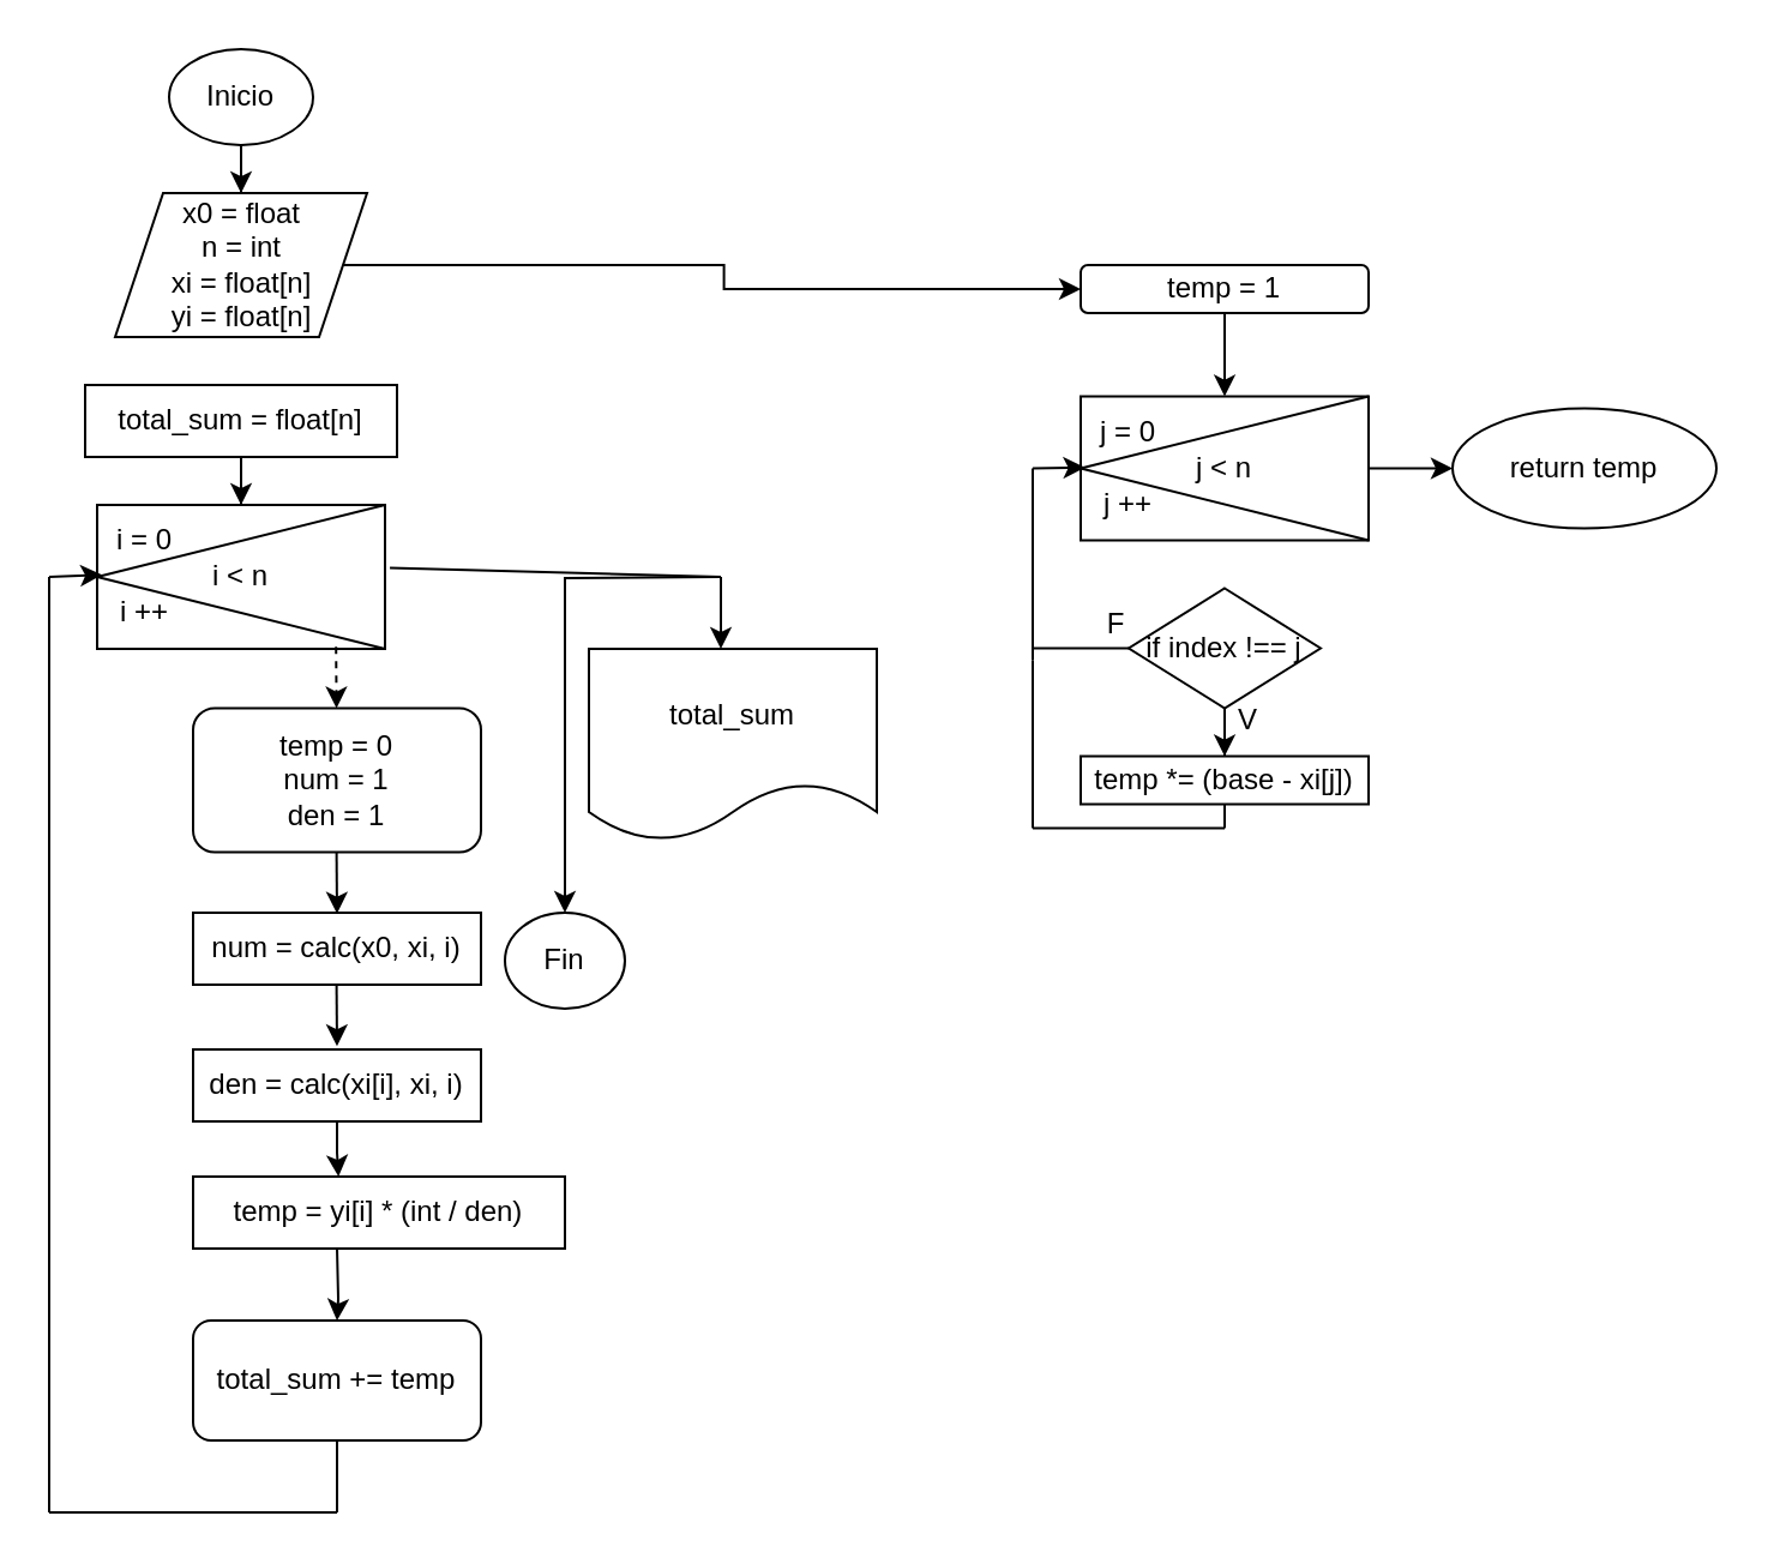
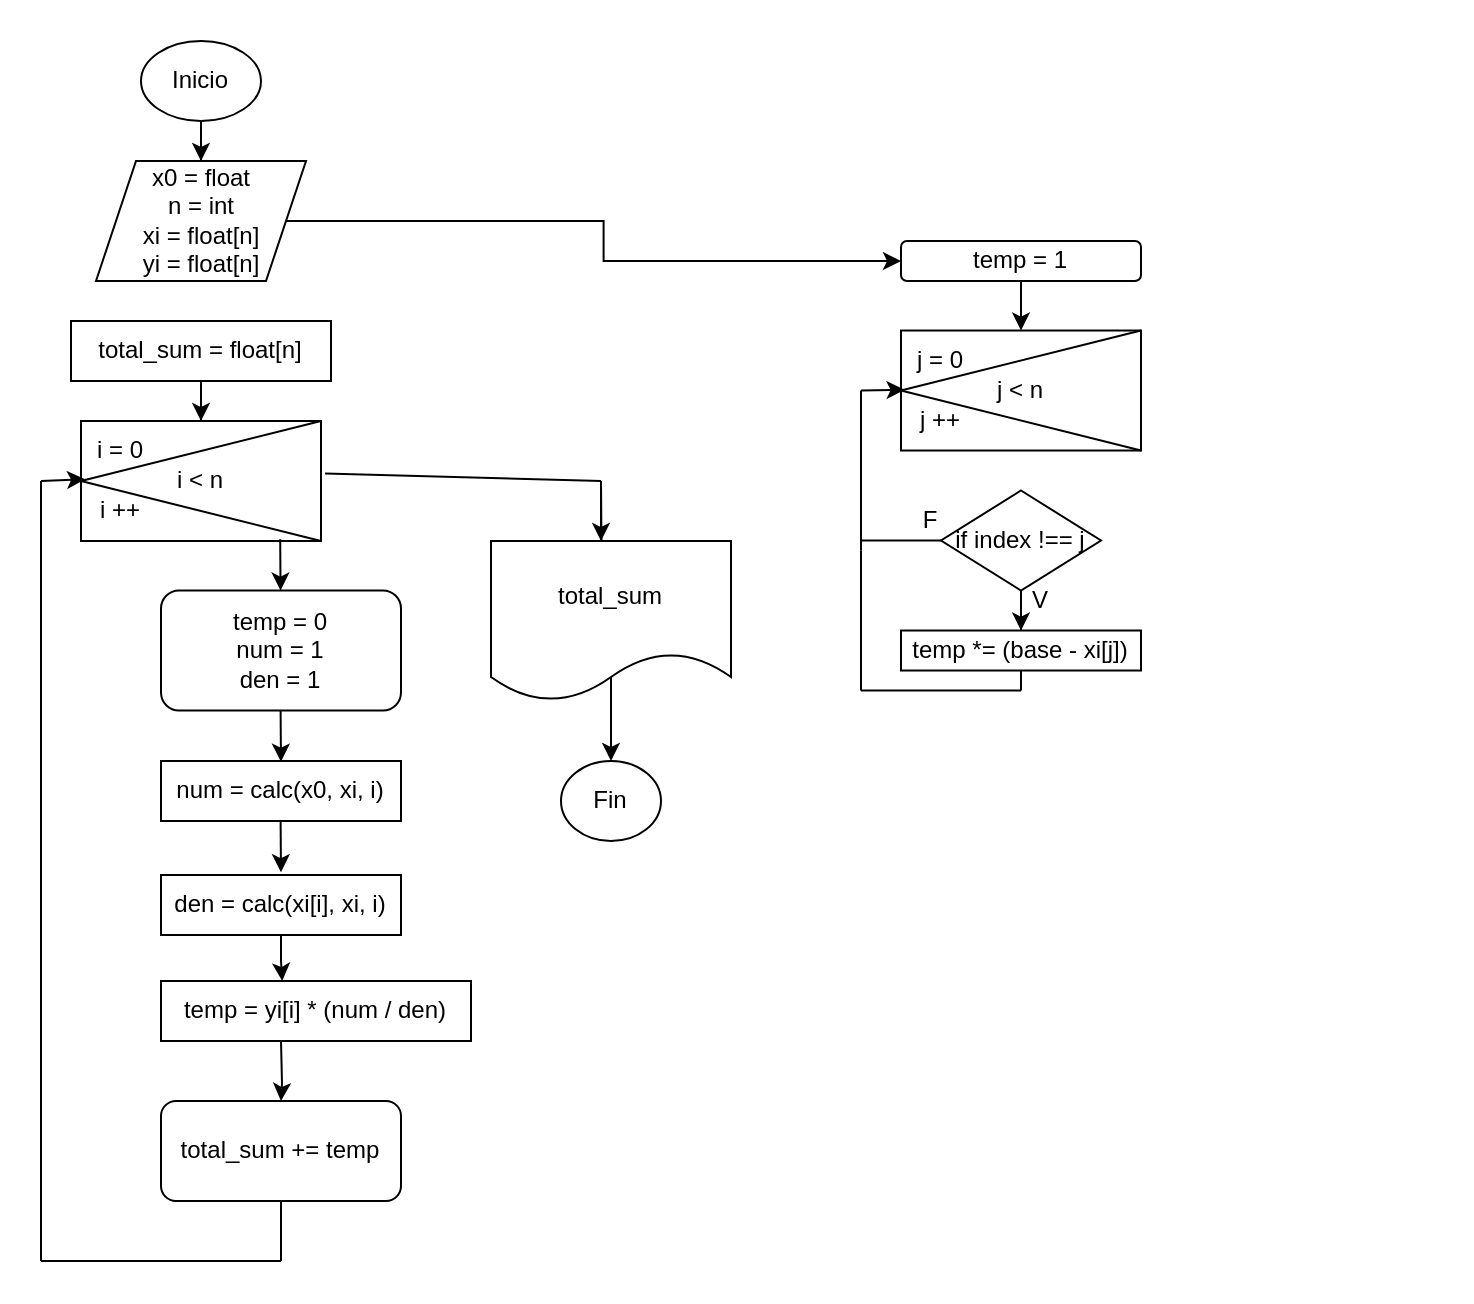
  <mxCell id="0" />
  <mxCell id="1" parent="0" />
  <mxCell id="2" value="" style="edgeStyle=orthogonalEdgeStyle;rounded=0;orthogonalLoop=1;jettySize=auto;html=1;" parent="1" source="3" target="6" edge="1"><mxGeometry relative="1" as="geometry" /></mxCell>
  <mxCell id="3" value="Inicio" style="ellipse;whiteSpace=wrap;html=1;" parent="1" vertex="1"><mxGeometry x="70" y="20" width="60" height="40" as="geometry" /></mxCell>
- <mxCell id="4" value="Fin" style="ellipse;whiteSpace=wrap;html=1;" parent="1" vertex="1"><mxGeometry x="210" y="380" width="50" height="40" as="geometry" /></mxCell>
+ <mxCell id="4" value="Fin" style="ellipse;whiteSpace=wrap;html=1;" parent="1" vertex="1"><mxGeometry x="280" y="380" width="50" height="40" as="geometry" /></mxCell>
  <mxCell id="5" value="" style="edgeStyle=orthogonalEdgeStyle;rounded=0;orthogonalLoop=1;jettySize=auto;html=1;" parent="1" source="6" target="33" edge="1"><mxGeometry relative="1" as="geometry" /></mxCell>
  <mxCell id="6" value="x0 = float&lt;br&gt;n = int&lt;br&gt;xi = float[n]&lt;br&gt;yi = float[n]" style="shape=parallelogram;perimeter=parallelogramPerimeter;whiteSpace=wrap;html=1;fixedSize=1;" parent="1" vertex="1"><mxGeometry x="47.5" y="80" width="105" height="60" as="geometry" /></mxCell>
  <mxCell id="7" value="" style="edgeStyle=orthogonalEdgeStyle;rounded=0;orthogonalLoop=1;jettySize=auto;html=1;" parent="1" source="8" target="9" edge="1"><mxGeometry relative="1" as="geometry" /></mxCell>
  <mxCell id="8" value="total_sum = float[n]" style="rounded=0;whiteSpace=wrap;html=1;" parent="1" vertex="1"><mxGeometry x="35" y="160" width="130" height="30" as="geometry" /></mxCell>
  <mxCell id="9" value="i &amp;lt; n" style="whiteSpace=wrap;html=1;rounded=0;" parent="1" vertex="1"><mxGeometry x="40" y="210" width="120" height="60" as="geometry" /></mxCell>
  <mxCell id="10" value="" style="endArrow=none;html=1;rounded=0;entryX=1;entryY=0;entryDx=0;entryDy=0;exitX=0;exitY=0.5;exitDx=0;exitDy=0;" parent="1" source="9" target="9" edge="1"><mxGeometry width="50" height="50" relative="1" as="geometry"><mxPoint x="110" y="280" as="sourcePoint" /><mxPoint x="160" y="230" as="targetPoint" /></mxGeometry></mxCell>
  <mxCell id="11" value="" style="endArrow=none;html=1;rounded=0;exitX=1;exitY=1;exitDx=0;exitDy=0;entryX=0;entryY=0.5;entryDx=0;entryDy=0;" parent="1" source="9" target="9" edge="1"><mxGeometry width="50" height="50" relative="1" as="geometry"><mxPoint x="40" y="290" as="sourcePoint" /><mxPoint x="40" y="240" as="targetPoint" /></mxGeometry></mxCell>
  <mxCell id="12" value="i = 0" style="text;html=1;strokeColor=none;fillColor=none;align=center;verticalAlign=middle;whiteSpace=wrap;rounded=0;" parent="1" vertex="1"><mxGeometry x="35" y="210" width="50" height="30" as="geometry" /></mxCell>
  <mxCell id="13" value="i ++" style="text;html=1;strokeColor=none;fillColor=none;align=center;verticalAlign=middle;whiteSpace=wrap;rounded=0;" parent="1" vertex="1"><mxGeometry x="35" y="240" width="50" height="30" as="geometry" /></mxCell>
  <mxCell id="14" value="temp = 0&lt;br&gt;num = 1&lt;br&gt;den = 1" style="rounded=1;whiteSpace=wrap;html=1;" parent="1" vertex="1"><mxGeometry x="80" y="294.76" width="120" height="60" as="geometry" /></mxCell>
  <mxCell id="15" value="j &amp;lt; n" style="whiteSpace=wrap;html=1;rounded=0;" parent="1" vertex="1"><mxGeometry x="450" y="164.76" width="120" height="60" as="geometry" /></mxCell>
  <mxCell id="16" value="" style="endArrow=none;html=1;rounded=0;entryX=1;entryY=0;entryDx=0;entryDy=0;exitX=0;exitY=0.5;exitDx=0;exitDy=0;" parent="1" source="15" target="15" edge="1"><mxGeometry width="50" height="50" relative="1" as="geometry"><mxPoint x="520" y="234.76" as="sourcePoint" /><mxPoint x="570" y="184.76" as="targetPoint" /></mxGeometry></mxCell>
  <mxCell id="17" value="" style="endArrow=none;html=1;rounded=0;exitX=1;exitY=1;exitDx=0;exitDy=0;entryX=0;entryY=0.5;entryDx=0;entryDy=0;" parent="1" source="15" target="15" edge="1"><mxGeometry width="50" height="50" relative="1" as="geometry"><mxPoint x="450" y="244.76" as="sourcePoint" /><mxPoint x="450" y="194.76" as="targetPoint" /></mxGeometry></mxCell>
  <mxCell id="18" value="j = 0" style="text;html=1;strokeColor=none;fillColor=none;align=center;verticalAlign=middle;whiteSpace=wrap;rounded=0;" parent="1" vertex="1"><mxGeometry x="445" y="164.76" width="50" height="30" as="geometry" /></mxCell>
  <mxCell id="19" value="j ++" style="text;html=1;strokeColor=none;fillColor=none;align=center;verticalAlign=middle;whiteSpace=wrap;rounded=0;" parent="1" vertex="1"><mxGeometry x="445" y="194.76" width="50" height="30" as="geometry" /></mxCell>
  <mxCell id="20" value="" style="edgeStyle=orthogonalEdgeStyle;rounded=0;orthogonalLoop=1;jettySize=auto;html=1;" parent="1" source="21" target="27" edge="1"><mxGeometry relative="1" as="geometry" /></mxCell>
  <mxCell id="21" value="if index !== j" style="rhombus;whiteSpace=wrap;html=1;" parent="1" vertex="1"><mxGeometry x="470" y="244.76" width="80" height="50" as="geometry" /></mxCell>
  <mxCell id="22" value="" style="endArrow=none;html=1;rounded=0;exitX=0;exitY=0.5;exitDx=0;exitDy=0;" parent="1" source="21" edge="1"><mxGeometry width="50" height="50" relative="1" as="geometry"><mxPoint x="580" y="304.76" as="sourcePoint" /><mxPoint x="430" y="269.76" as="targetPoint" /></mxGeometry></mxCell>
  <mxCell id="23" value="" style="endArrow=none;html=1;rounded=0;" parent="1" edge="1"><mxGeometry width="50" height="50" relative="1" as="geometry"><mxPoint x="430" y="274.76" as="sourcePoint" /><mxPoint x="430" y="194.76" as="targetPoint" /></mxGeometry></mxCell>
  <mxCell id="24" value="" style="endArrow=classic;html=1;rounded=0;entryX=0.136;entryY=-0.013;entryDx=0;entryDy=0;entryPerimeter=0;" parent="1" target="19" edge="1"><mxGeometry width="50" height="50" relative="1" as="geometry"><mxPoint x="430" y="194.76" as="sourcePoint" /><mxPoint x="480" y="144.76" as="targetPoint" /></mxGeometry></mxCell>
  <mxCell id="25" value="F" style="text;html=1;strokeColor=none;fillColor=none;align=center;verticalAlign=middle;whiteSpace=wrap;rounded=0;" parent="1" vertex="1"><mxGeometry x="435" y="244.76" width="60" height="30" as="geometry" /></mxCell>
  <mxCell id="26" value="V" style="text;html=1;strokeColor=none;fillColor=none;align=center;verticalAlign=middle;whiteSpace=wrap;rounded=0;" parent="1" vertex="1"><mxGeometry x="490" y="284.76" width="60" height="30" as="geometry" /></mxCell>
  <mxCell id="27" value="temp *= (base - xi[j])" style="whiteSpace=wrap;html=1;" parent="1" vertex="1"><mxGeometry x="450" y="314.76" width="120" height="20" as="geometry" /></mxCell>
  <mxCell id="28" value="" style="endArrow=none;html=1;rounded=0;exitX=0.5;exitY=1;exitDx=0;exitDy=0;" parent="1" source="27" edge="1"><mxGeometry width="50" height="50" relative="1" as="geometry"><mxPoint x="580" y="304.76" as="sourcePoint" /><mxPoint x="510" y="344.76" as="targetPoint" /></mxGeometry></mxCell>
  <mxCell id="29" value="" style="endArrow=none;html=1;rounded=0;" parent="1" edge="1"><mxGeometry width="50" height="50" relative="1" as="geometry"><mxPoint x="430" y="344.76" as="sourcePoint" /><mxPoint x="510" y="344.76" as="targetPoint" /></mxGeometry></mxCell>
  <mxCell id="30" value="" style="endArrow=none;html=1;rounded=0;" parent="1" edge="1"><mxGeometry width="50" height="50" relative="1" as="geometry"><mxPoint x="430" y="344.76" as="sourcePoint" /><mxPoint x="430" y="274.76" as="targetPoint" /></mxGeometry></mxCell>
- <mxCell id="31" value="" style="endArrow=classic;html=1;rounded=0;exitX=1;exitY=0.5;exitDx=0;exitDy=0;entryX=0;entryY=0.5;entryDx=0;entryDy=0;" parent="1" source="15" target="32" edge="1"><mxGeometry width="50" height="50" relative="1" as="geometry"><mxPoint x="605" y="194.93" as="sourcePoint" /><mxPoint x="605" y="168.93" as="targetPoint" /></mxGeometry></mxCell>
- <mxCell id="32" value="return temp" style="ellipse;whiteSpace=wrap;html=1;" parent="1" vertex="1"><mxGeometry x="605" y="169.76" width="110" height="50" as="geometry" /></mxCell>
- <mxCell id="33" value="temp = 1" style="rounded=1;whiteSpace=wrap;html=1;" parent="1" vertex="1"><mxGeometry x="450" y="110" width="120" height="20" as="geometry" /></mxCell>
+ <mxCell id="33" value="temp = 1" style="rounded=1;whiteSpace=wrap;html=1;" parent="1" vertex="1"><mxGeometry x="450" y="120" width="120" height="20" as="geometry" /></mxCell>
  <mxCell id="34" value="" style="endArrow=classic;html=1;rounded=0;exitX=0.5;exitY=1;exitDx=0;exitDy=0;entryX=0.5;entryY=0;entryDx=0;entryDy=0;" parent="1" source="33" target="15" edge="1"><mxGeometry width="50" height="50" relative="1" as="geometry"><mxPoint x="500" y="159.85" as="sourcePoint" /><mxPoint x="635" y="109.85" as="targetPoint" /></mxGeometry></mxCell>
  <mxCell id="35" value="num = calc(x0, xi, i)" style="rounded=0;whiteSpace=wrap;html=1;" parent="1" vertex="1"><mxGeometry x="80" y="380" width="120" height="30" as="geometry" /></mxCell>
  <mxCell id="36" value="" style="edgeStyle=orthogonalEdgeStyle;rounded=0;orthogonalLoop=1;jettySize=auto;html=1;entryX=0.391;entryY=0;entryDx=0;entryDy=0;entryPerimeter=0;" edge="1" parent="1" source="37" target="39"><mxGeometry relative="1" as="geometry"><Array as="points"><mxPoint x="140" y="480" /><mxPoint x="141" y="480" /></Array></mxGeometry></mxCell>
  <mxCell id="37" value="den = calc(xi[i], xi, i)" style="rounded=0;whiteSpace=wrap;html=1;" parent="1" vertex="1"><mxGeometry x="80" y="437" width="120" height="30" as="geometry" /></mxCell>
  <mxCell id="38" value="" style="edgeStyle=orthogonalEdgeStyle;rounded=0;orthogonalLoop=1;jettySize=auto;html=1;" edge="1" parent="1" target="40"><mxGeometry relative="1" as="geometry"><mxPoint x="140" y="520" as="sourcePoint" /></mxGeometry></mxCell>
- <mxCell id="39" value="temp = yi[i] * (int / den)" style="whiteSpace=wrap;html=1;rounded=0;" parent="1" vertex="1"><mxGeometry x="80" y="490" width="155" height="30" as="geometry" /></mxCell>
+ <mxCell id="39" value="temp = yi[i] * (num / den)" style="whiteSpace=wrap;html=1;rounded=0;" parent="1" vertex="1"><mxGeometry x="80" y="490" width="155" height="30" as="geometry" /></mxCell>
  <mxCell id="40" value="total_sum += temp" style="rounded=1;whiteSpace=wrap;html=1;" vertex="1" parent="1"><mxGeometry x="80" y="550" width="120" height="50" as="geometry" /></mxCell>
- <mxCell id="41" value="" style="endArrow=classic;html=1;rounded=0;exitX=0.83;exitY=0.986;exitDx=0;exitDy=0;exitPerimeter=0;dashed=1;" edge="1" parent="1" source="9" target="14"><mxGeometry width="50" height="50" relative="1" as="geometry"><mxPoint x="210" y="340" as="sourcePoint" /><mxPoint x="260" y="290" as="targetPoint" /></mxGeometry></mxCell>
+ <mxCell id="41" value="" style="endArrow=classic;html=1;rounded=0;exitX=0.83;exitY=0.986;exitDx=0;exitDy=0;exitPerimeter=0;" edge="1" parent="1" source="9" target="14"><mxGeometry width="50" height="50" relative="1" as="geometry"><mxPoint x="210" y="340" as="sourcePoint" /><mxPoint x="260" y="290" as="targetPoint" /></mxGeometry></mxCell>
  <mxCell id="42" value="" style="endArrow=classic;html=1;rounded=0;exitX=0.83;exitY=0.986;exitDx=0;exitDy=0;exitPerimeter=0;" edge="1" parent="1"><mxGeometry width="50" height="50" relative="1" as="geometry"><mxPoint x="139.8" y="354.76" as="sourcePoint" /><mxPoint x="139.984" y="380.36" as="targetPoint" /></mxGeometry></mxCell>
  <mxCell id="43" value="" style="endArrow=classic;html=1;rounded=0;exitX=0.83;exitY=0.986;exitDx=0;exitDy=0;exitPerimeter=0;" edge="1" parent="1"><mxGeometry width="50" height="50" relative="1" as="geometry"><mxPoint x="139.8" y="410" as="sourcePoint" /><mxPoint x="139.984" y="435.6" as="targetPoint" /></mxGeometry></mxCell>
  <mxCell id="44" value="" style="endArrow=none;html=1;rounded=0;" edge="1" parent="1"><mxGeometry width="50" height="50" relative="1" as="geometry"><mxPoint x="140" y="630" as="sourcePoint" /><mxPoint x="140" y="600" as="targetPoint" /></mxGeometry></mxCell>
  <mxCell id="45" value="" style="endArrow=none;html=1;rounded=0;" edge="1" parent="1"><mxGeometry width="50" height="50" relative="1" as="geometry"><mxPoint x="20" y="630" as="sourcePoint" /><mxPoint x="140" y="630" as="targetPoint" /></mxGeometry></mxCell>
  <mxCell id="46" value="" style="endArrow=none;html=1;rounded=0;" edge="1" parent="1"><mxGeometry width="50" height="50" relative="1" as="geometry"><mxPoint x="20" y="630" as="sourcePoint" /><mxPoint x="20" y="240" as="targetPoint" /></mxGeometry></mxCell>
  <mxCell id="47" value="" style="endArrow=classic;html=1;rounded=0;entryX=0.141;entryY=-0.029;entryDx=0;entryDy=0;entryPerimeter=0;" edge="1" parent="1" target="13"><mxGeometry width="50" height="50" relative="1" as="geometry"><mxPoint x="20" y="240" as="sourcePoint" /><mxPoint x="60" y="210" as="targetPoint" /></mxGeometry></mxCell>
  <mxCell id="48" value="" style="endArrow=none;html=1;rounded=0;exitX=1.017;exitY=0.438;exitDx=0;exitDy=0;exitPerimeter=0;" edge="1" parent="1" source="9"><mxGeometry width="50" height="50" relative="1" as="geometry"><mxPoint x="210" y="240" as="sourcePoint" /><mxPoint x="300" y="240" as="targetPoint" /></mxGeometry></mxCell>
  <mxCell id="49" value="" style="edgeStyle=orthogonalEdgeStyle;rounded=0;orthogonalLoop=1;jettySize=auto;html=1;" edge="1" parent="1" target="4"><mxGeometry relative="1" as="geometry"><mxPoint x="300" y="240" as="sourcePoint" /></mxGeometry></mxCell>
  <mxCell id="50" value="total_sum" style="shape=document;whiteSpace=wrap;html=1;boundedLbl=1;" vertex="1" parent="1"><mxGeometry x="245" y="270" width="120" height="80" as="geometry" /></mxCell>
  <mxCell id="51" value="" style="endArrow=classic;html=1;rounded=0;" edge="1" parent="1"><mxGeometry width="50" height="50" relative="1" as="geometry"><mxPoint x="300" y="240" as="sourcePoint" /><mxPoint x="300" y="270" as="targetPoint" /></mxGeometry></mxCell>
